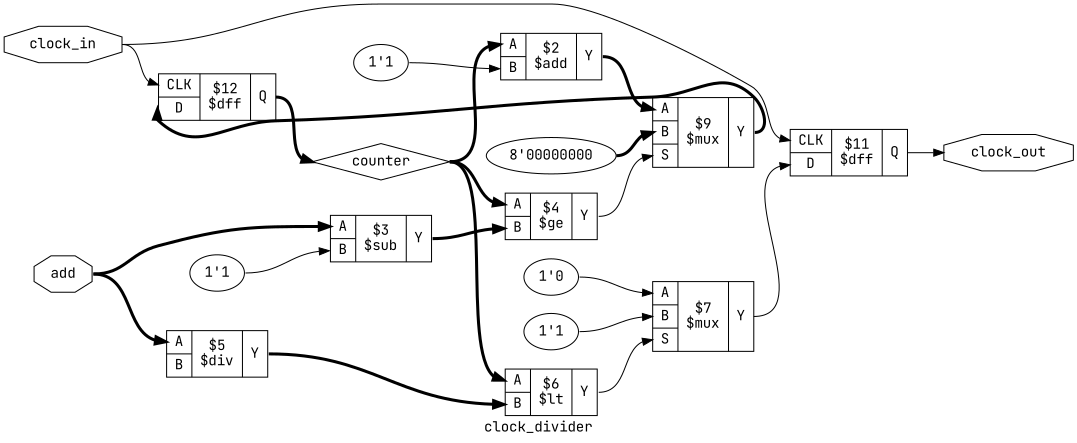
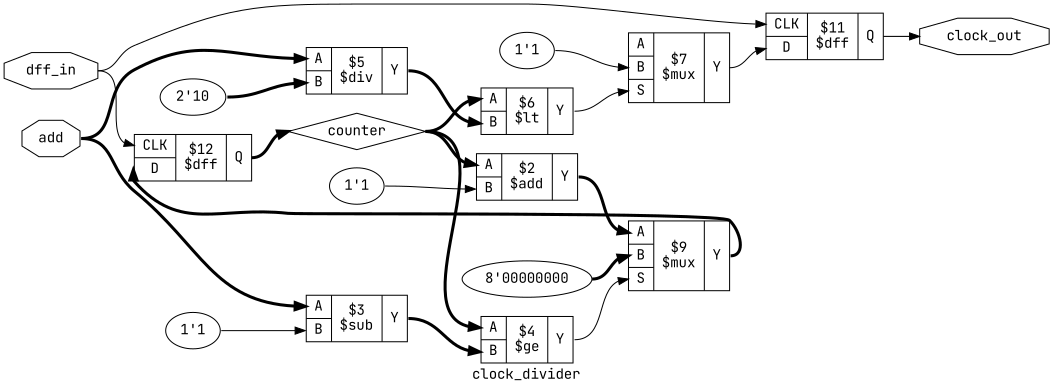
  digraph {
    fontname="JetBrains Mono"
    label=clock_divider
    rankdir=LR
    remincross=true
    node [fontname="JetBrains Mono" shape=record]
    edge [color=black fontname="JetBrains Mono" headport="p12:w" tailport=e style="setlinewidth(3)"]
-   n1 [color=black fontcolor=black label=clock_in shape=octagon]
+   n1 [color=black fontcolor=black label=dff_in shape=octagon]
    n2 [color=black fontcolor=black label=add shape=octagon]
    n3 [color=black fontcolor=black label=clock_out shape=octagon]
    n4 [label="{{<p19> CLK|<p20> D}|$11\n$dff|{<p21> Q}}"]
    n5 [label="{{<p19> CLK|<p20> D}|$12\n$dff|{<p21> Q}}"]
    n6 [label="{{<p12> A|<p13> B}|$5\n$div|{<p14> Y}}"]
    n7 [label="{{<p12> A|<p13> B}|$3\n$sub|{<p14> Y}}"]
    n8 [color=black fontcolor=black label=counter shape=diamond]
    n9 [label="{{<p12> A|<p13> B}|$2\n$add|{<p14> Y}}"]
    n10 [label="{{<p12> A|<p13> B}|$4\n$ge|{<p14> Y}}"]
    n11 [label="{{<p12> A|<p13> B}|$6\n$lt|{<p14> Y}}"]
    n12 [label="{{<p12> A|<p13> B|<p24> S}|$9\n$mux|{<p14> Y}}"]
    n13 [label="{{<p12> A|<p13> B|<p24> S}|$7\n$mux|{<p14> Y}}"]
    n14 [label="1'1" shape=""]
+   n15 [label="2'10" shape=""]
    n16 [label="8'00000000" shape=""]
    n17 [label="1'1" shape=""]
-   n18 [label="1'0" shape=""]
    n19 [label="1'1" shape=""]
    subgraph sub_1 {
      rank=source
      n1
      n2
    }
    subgraph sub_2 {
      rank=sink
      n3
    }
    n1 -> n4 [headport="p19:w" style=""]
    n1 -> n5 [headport="p19:w" style=""]
    n2 -> n6
    n2 -> n7
    n4 -> n3 [headport=w tailport="p21:e" style=""]
    n5 -> n8 [headport=w tailport="p21:e"]
    n6 -> n11 [headport="p13:w" tailport="p14:e"]
    n7 -> n10 [headport="p13:w" tailport="p14:e"]
    n8 -> n9
    n8 -> n10
    n8 -> n11
    n9 -> n12 [tailport="p14:e"]
    n10 -> n12 [headport="p24:w" tailport="p14:e" style=""]
    n11 -> n13 [headport="p24:w" tailport="p14:e" style=""]
    n12 -> n5 [headport="p20:w" tailport="p14:e"]
    n13 -> n4 [headport="p20:w" tailport="p14:e" style=""]
    n14 -> n9 [headport="p13:w" style=""]
+   n15 -> n6 [headport="p13:w"]
    n16 -> n12 [headport="p13:w"]
    n17 -> n7 [headport="p13:w" style=""]
-   n18 -> n13 [style=""]
    n19 -> n13 [headport="p13:w" style=""]
  }
